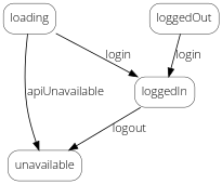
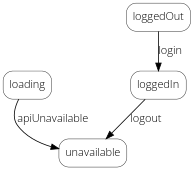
  digraph {
    fontsize=14
    nodesep=1
    rankdir=TB
    node [fontname="Open Sans Light" penwidth=0.5 shape=rect style=rounded]
    edge [fontname="Open Sans Light"]
    loading
    unavailable
    loggedIn
    loggedOut
    loading -> unavailable [label=apiUnavailable]
-   loading -> loggedIn [label=login]
    loggedIn -> unavailable [label=logout]
    loggedOut -> loggedIn [label=login]
  }
